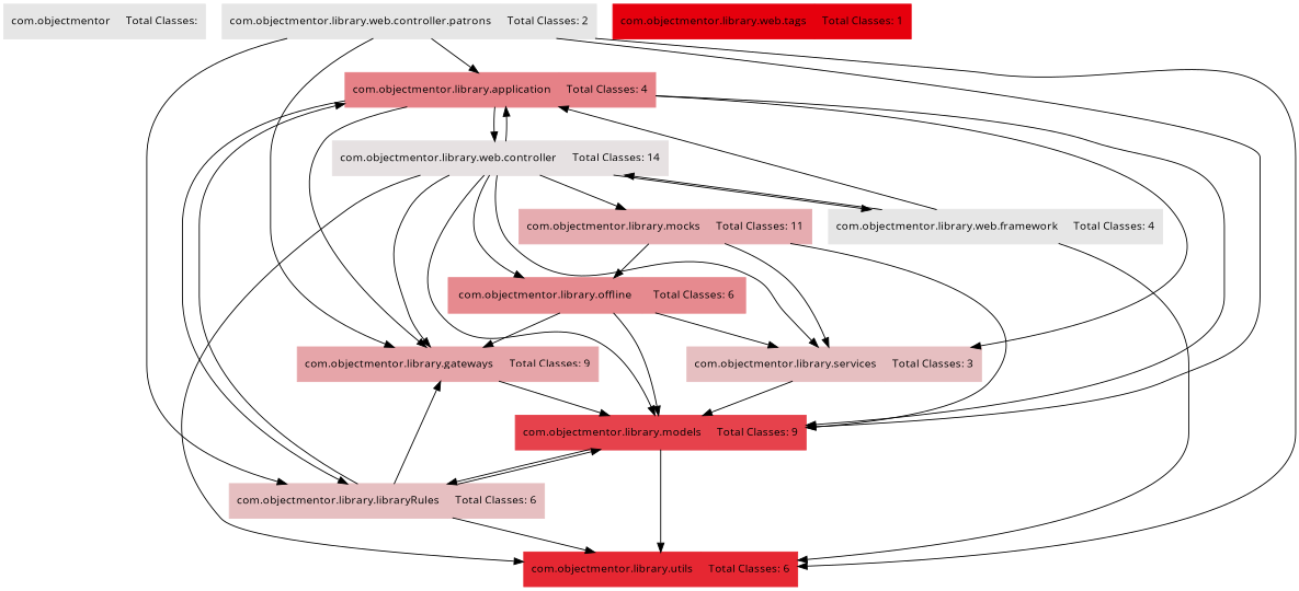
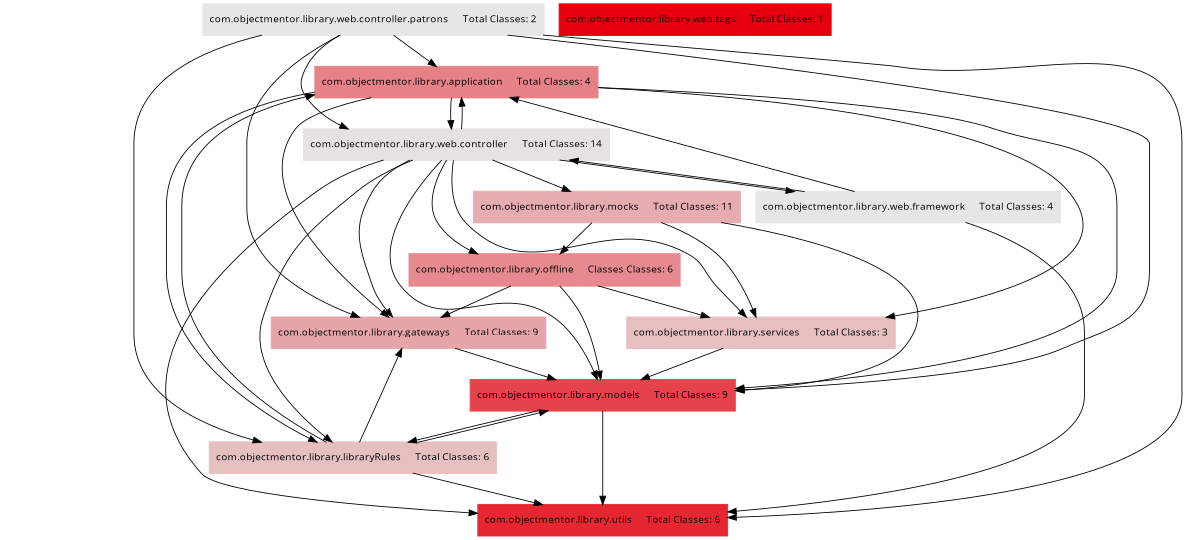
  digraph {
    fontname="Open Sans"
    rankdir=TB
    node [color=".99 0.17 .9" fontname="Open Sans" fontsize=12 shape=record style=filled]
    edge [fontname="Open Sans"]
-   n1 [color=".99 0.0 .9" label="com.objectmentor | Total Classes: "]
    n2 [color=".99 0.44 .9" label="com.objectmentor.library.application | Total Classes: 4"]
    n3 [color=".99 0.28 .9" label="com.objectmentor.library.gateways | Total Classes: 9"]
    n4 [label="com.objectmentor.library.libraryRules | Total Classes: 6"]
    n5 [color=".99 0.71 .9" label="com.objectmentor.library.models | Total Classes: 9"]
    n6 [label="com.objectmentor.library.services | Total Classes: 3"]
    n7 [color=".99 0.02 .9" label="com.objectmentor.library.web.controller | Total Classes: 14"]
    n8 [color=".99 0.83 .9" label="com.objectmentor.library.utils | Total Classes: 6"]
    n9 [color=".99 0.25 .9" label="com.objectmentor.library.mocks | Total Classes: 11"]
-   n10 [color=".99 0.4 .9" label="com.objectmentor.library.offline | Total Classes: 6"]
+   n10 [color=".99 0.4 .9" label="com.objectmentor.library.offline | Classes Classes: 6"]
    n11 [color=".99 0 .9" label="com.objectmentor.library.web.framework | Total Classes: 4"]
    n12 [color=".99 0 .9" label="com.objectmentor.library.web.controller.patrons | Total Classes: 2"]
    n13 [color=".99 1 .9" label="com.objectmentor.library.web.tags | Total Classes: 1"]
    n2 -> n3
    n2 -> n4
    n2 -> n5
    n2 -> n6
    n2 -> n7
    n3 -> n5
    n4 -> n2
    n4 -> n3
    n4 -> n5
    n4 -> n8
    n5 -> n4
    n5 -> n8
    n6 -> n5
    n7 -> n2
    n7 -> n3
+   n7 -> n4
    n7 -> n5
    n7 -> n6
    n7 -> n8
    n7 -> n9
    n7 -> n10
    n7 -> n11
    n9 -> n5
    n9 -> n6
    n9 -> n10
    n10 -> n3
    n10 -> n5
    n10 -> n6
    n11 -> n2
    n11 -> n7
    n11 -> n8
    n12 -> n2
    n12 -> n3
    n12 -> n4
    n12 -> n5
+   n12 -> n7
    n12 -> n8
  }
